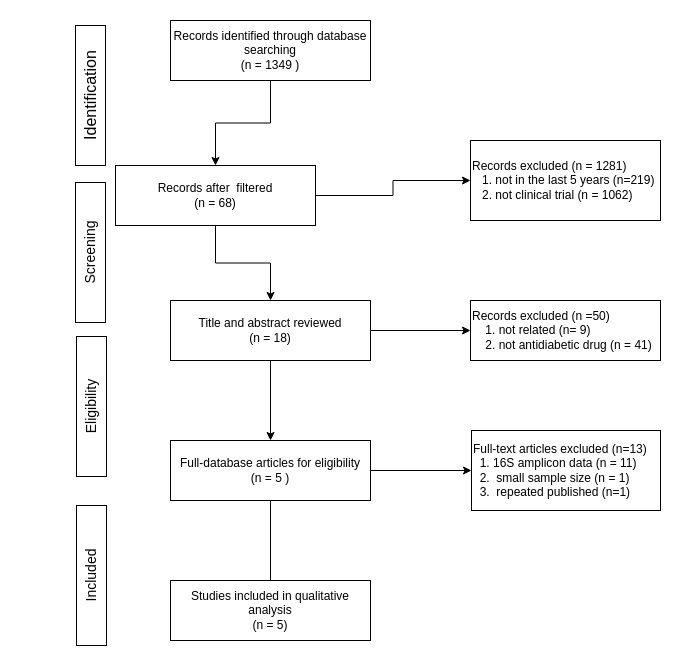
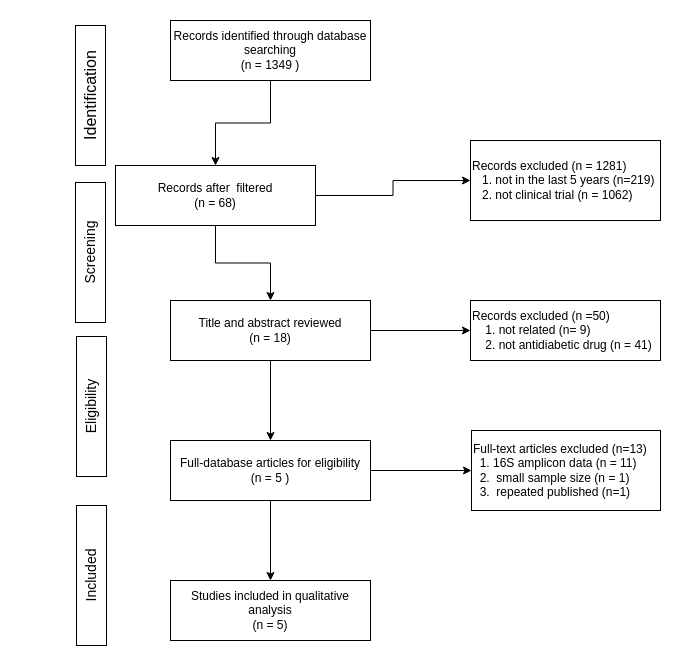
  <mxCell id="0" />
  <mxCell id="1" parent="0" />
  <mxCell id="2" value="" style="edgeStyle=orthogonalEdgeStyle;rounded=0;orthogonalLoop=1;jettySize=auto;html=1;" parent="1" source="3" target="6" edge="1"><mxGeometry relative="1" as="geometry" /></mxCell>
  <mxCell id="3" value="Records identified through database searching&lt;br&gt;(n = 1349 )" style="rounded=0;whiteSpace=wrap;html=1;" parent="1" vertex="1"><mxGeometry x="170" y="20" width="200" height="60" as="geometry" /></mxCell>
  <mxCell id="4" value="" style="edgeStyle=orthogonalEdgeStyle;rounded=0;orthogonalLoop=1;jettySize=auto;html=1;" parent="1" source="6" target="9" edge="1"><mxGeometry relative="1" as="geometry" /></mxCell>
  <mxCell id="5" value="" style="edgeStyle=orthogonalEdgeStyle;rounded=0;orthogonalLoop=1;jettySize=auto;html=1;" parent="1" source="6" target="20" edge="1"><mxGeometry relative="1" as="geometry" /></mxCell>
  <mxCell id="6" value="Records after&amp;nbsp; filtered&lt;br&gt;(n = 68)" style="whiteSpace=wrap;html=1;rounded=0;" parent="1" vertex="1"><mxGeometry x="115" y="165" width="200" height="60" as="geometry" /></mxCell>
  <mxCell id="7" value="" style="edgeStyle=orthogonalEdgeStyle;rounded=0;orthogonalLoop=1;jettySize=auto;html=1;" parent="1" source="9" target="12" edge="1"><mxGeometry relative="1" as="geometry" /></mxCell>
  <mxCell id="8" value="" style="edgeStyle=orthogonalEdgeStyle;rounded=0;orthogonalLoop=1;jettySize=auto;html=1;" parent="1" source="9" target="14" edge="1"><mxGeometry relative="1" as="geometry" /></mxCell>
  <mxCell id="9" value="Title and abstract reviewed&lt;br&gt;(n = 18)" style="whiteSpace=wrap;html=1;rounded=0;" parent="1" vertex="1"><mxGeometry x="170" y="300" width="200" height="60" as="geometry" /></mxCell>
- <mxCell id="10" value="" style="edgeStyle=orthogonalEdgeStyle;rounded=0;orthogonalLoop=1;jettySize=auto;html=1;endArrow=none;" parent="1" source="12" target="13" edge="1"><mxGeometry relative="1" as="geometry" /></mxCell>
+ <mxCell id="10" value="" style="edgeStyle=orthogonalEdgeStyle;rounded=0;orthogonalLoop=1;jettySize=auto;html=1;" parent="1" source="12" target="13" edge="1"><mxGeometry relative="1" as="geometry" /></mxCell>
  <mxCell id="11" value="" style="edgeStyle=orthogonalEdgeStyle;rounded=0;orthogonalLoop=1;jettySize=auto;html=1;" parent="1" source="12" target="15" edge="1"><mxGeometry relative="1" as="geometry" /></mxCell>
  <mxCell id="12" value="Full-database articles for eligibility&lt;br&gt;(n = 5 )" style="whiteSpace=wrap;html=1;rounded=0;" parent="1" vertex="1"><mxGeometry x="170" y="440" width="200" height="60" as="geometry" /></mxCell>
  <mxCell id="13" value="Studies included in qualitative analysis &lt;br&gt;(n = 5)" style="whiteSpace=wrap;html=1;rounded=0;" parent="1" vertex="1"><mxGeometry x="170" y="580" width="200" height="60" as="geometry" /></mxCell>
  <mxCell id="14" value="Records excluded (n =50)&lt;br&gt;&amp;nbsp; &amp;nbsp; 1. not related (n= 9)&lt;br&gt;&amp;nbsp; &amp;nbsp; 2. not antidiabetic drug (n = 41)" style="rounded=0;whiteSpace=wrap;html=1;align=left;" parent="1" vertex="1"><mxGeometry x="470" y="300" width="190" height="60" as="geometry" /></mxCell>
  <mxCell id="15" value="Full-text articles excluded (n=13)&lt;br&gt;&amp;nbsp; 1. 16S amplicon data (n = 11)&lt;br&gt;&amp;nbsp; 2.&amp;nbsp; small sample size (n = 1)&lt;br&gt;&amp;nbsp; 3.&amp;nbsp; repeated published (n=1)" style="rounded=0;whiteSpace=wrap;html=1;align=left;" parent="1" vertex="1"><mxGeometry x="471" y="430" width="189" height="80" as="geometry" /></mxCell>
  <mxCell id="16" value="&lt;font style=&quot;font-size: 16px;&quot;&gt;Identification&lt;/font&gt;" style="rounded=0;whiteSpace=wrap;html=1;rotation=-90;" parent="1" vertex="1"><mxGeometry x="20" y="80" width="140" height="30" as="geometry" /></mxCell>
  <mxCell id="17" value="&lt;font style=&quot;font-size: 14px;&quot;&gt;Screening&lt;/font&gt;" style="rounded=0;whiteSpace=wrap;html=1;rotation=-90;" parent="1" vertex="1"><mxGeometry x="20" y="237" width="140" height="30" as="geometry" /></mxCell>
  <mxCell id="18" value="&lt;font style=&quot;font-size: 14px;&quot;&gt;Eligibility&lt;/font&gt;" style="rounded=0;whiteSpace=wrap;html=1;rotation=-90;" parent="1" vertex="1"><mxGeometry x="21" y="391" width="140" height="30" as="geometry" /></mxCell>
  <mxCell id="19" value="&lt;font style=&quot;font-size: 14px;&quot;&gt;Included&lt;/font&gt;" style="rounded=0;whiteSpace=wrap;html=1;rotation=-90;" parent="1" vertex="1"><mxGeometry x="21" y="560" width="140" height="30" as="geometry" /></mxCell>
  <mxCell id="20" value="Records excluded (n = 1281)&lt;br&gt;&lt;span style=&quot;background-color: initial;&quot;&gt;&amp;nbsp; &amp;nbsp;1. not in the last 5 years (n=219)&lt;br&gt;&lt;/span&gt;&lt;span style=&quot;background-color: initial;&quot;&gt;&amp;nbsp; &amp;nbsp;2. not clinical trial (n = 1062)&lt;/span&gt;&lt;span style=&quot;background-color: initial;&quot;&gt;&lt;br&gt;&lt;/span&gt;" style="rounded=0;whiteSpace=wrap;html=1;align=left;" parent="1" vertex="1"><mxGeometry x="470" y="140" width="190" height="80" as="geometry" /></mxCell>
